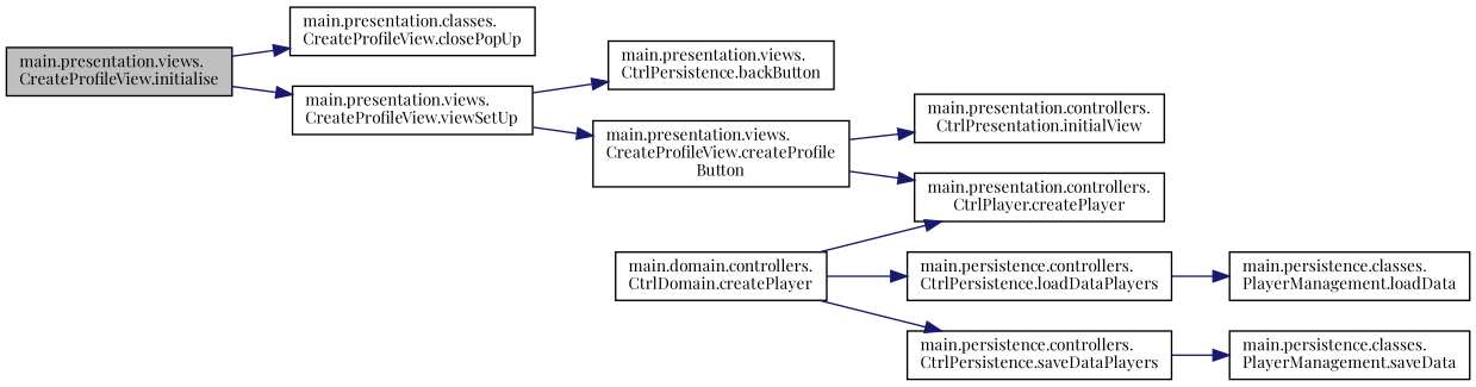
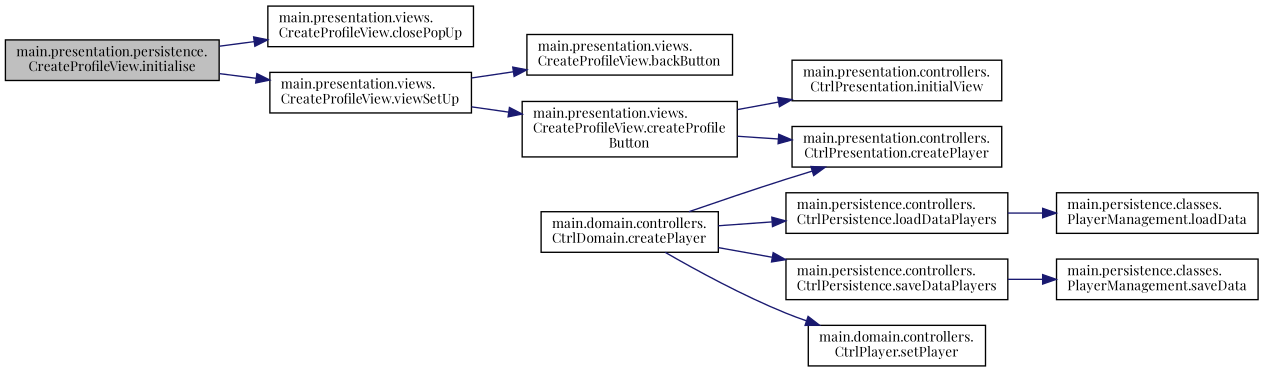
  digraph {
    fontname="Playfair Display"
    rankdir=LR
    node [color=black fillcolor=white fontname="Playfair Display" fontsize=10 shape=record style=filled]
    edge [color=midnightblue fontname="Playfair Display" fontsize=10 labelfontname=Helvetica labelfontsize=10 style=solid]
-   n1 [fillcolor=grey75 fontcolor=black height=0.2 label="main.presentation.views.\lCreateProfileView.initialise" width=0.4]
-   n2 [height=0.2 label="main.presentation.classes.\lCreateProfileView.closePopUp" width=0.4]
+   n1 [fillcolor=grey75 fontcolor=black height=0.2 label="main.presentation.persistence.\lCreateProfileView.initialise" width=0.4]
+   n2 [height=0.2 label="main.presentation.views.\lCreateProfileView.closePopUp" width=0.4]
    n3 [height=0.2 label="main.presentation.views.\lCreateProfileView.viewSetUp" width=0.4]
-   n4 [height=0.2 label="main.presentation.views.\lCtrlPersistence.backButton" width=0.4]
+   n4 [height=0.2 label="main.presentation.views.\lCreateProfileView.backButton" width=0.4]
    n5 [height=0.2 label="main.presentation.views.\lCreateProfileView.createProfile\lButton" width=0.4]
-   n6 [height=0.2 label="main.presentation.controllers.\lCtrlPlayer.createPlayer" width=0.4]
+   n6 [height=0.2 label="main.presentation.controllers.\lCtrlPresentation.createPlayer" width=0.4]
    n7 [height=0.2 label="main.presentation.controllers.\lCtrlPresentation.initialView" width=0.4]
    n8 [height=0.2 label="main.domain.controllers.\lCtrlDomain.createPlayer" width=0.4]
    n9 [height=0.2 label="main.persistence.controllers.\lCtrlPersistence.loadDataPlayers" width=0.4]
    n10 [height=0.2 label="main.persistence.controllers.\lCtrlPersistence.saveDataPlayers" width=0.4]
+   n11 [height=0.2 label="main.domain.controllers.\lCtrlPlayer.setPlayer" width=0.4]
    n12 [height=0.2 label="main.persistence.classes.\lPlayerManagement.loadData" width=0.4]
    n13 [height=0.2 label="main.persistence.classes.\lPlayerManagement.saveData" width=0.4]
    n1 -> n2
    n1 -> n3
    n3 -> n4
    n3 -> n5
    n5 -> n6
    n5 -> n7
    n8 -> n6
    n8 -> n9
    n8 -> n10
+   n8 -> n11
    n9 -> n12
    n10 -> n13
  }
